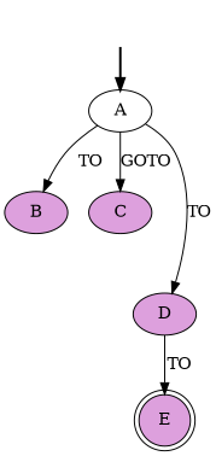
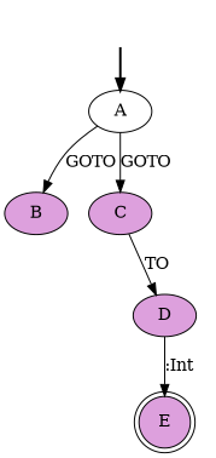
  digraph {
    node [style=filled fillcolor=plum]
    fake [style=invisible fillcolor=""]
    A [fillcolor=white root=true]
    B
    C
    E [shape=doublecircle]
    D
    fake -> A [style=bold]
-   A -> B [label=TO]
+   A -> B [label=GOTO]
    A -> C [label=GOTO]
-   A -> D [label=TO]
-   D -> E [label=TO]
+   C -> D [label=TO]
+   D -> E [label=":Int"]
  }
